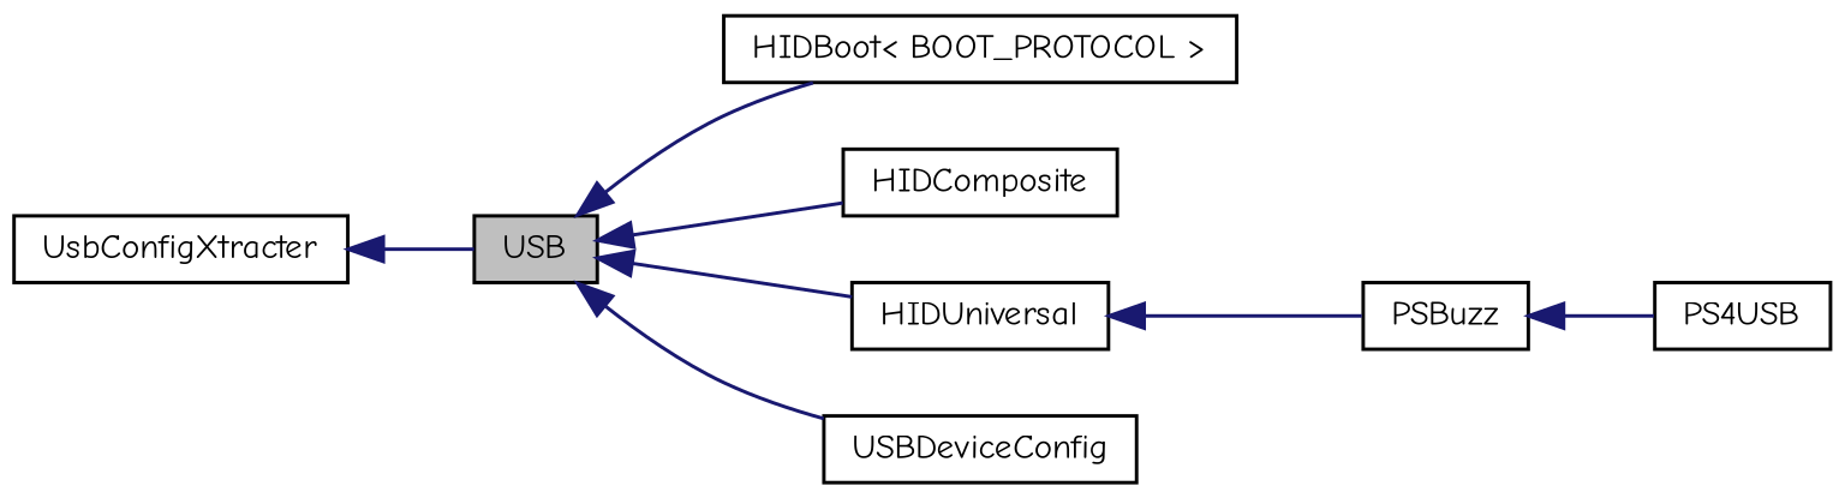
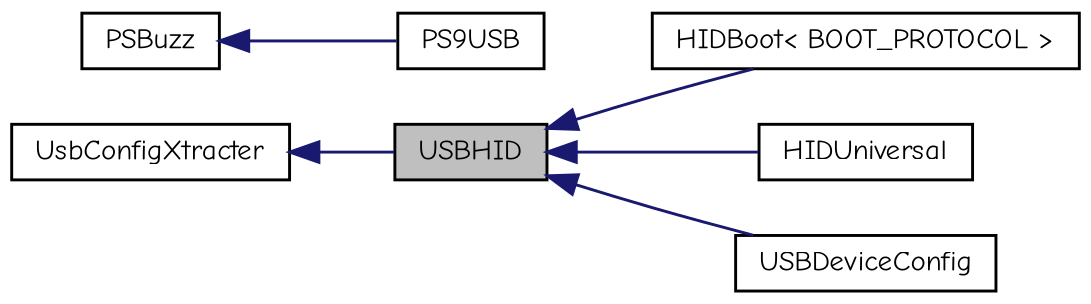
  digraph {
    fontname="Comic Neue"
    rankdir=LR
    node [color=black fillcolor=white fontname="Comic Neue" fontsize=10 shape=record style=filled]
    edge [color=midnightblue dir=back fontname="Comic Neue" fontsize=10 labelfontname=Helvetica labelfontsize=10 style=solid]
-   n1 [fillcolor=grey75 fontcolor=black height=0.2 label=USB width=0.4]
+   n1 [fillcolor=grey75 fontcolor=black height=0.2 label=USBHID width=0.4]
    n2 [height=0.2 label="HIDBoot\< BOOT_PROTOCOL \>" width=0.4]
-   n3 [height=0.2 label=HIDComposite width=0.4]
    n4 [height=0.2 label=HIDUniversal width=0.4]
    n5 [height=0.2 label=USBDeviceConfig width=0.4]
    n6 [height=0.2 label=PSBuzz width=0.4]
    n7 [height=0.2 label=UsbConfigXtracter width=0.4]
-   n8 [height=0.2 label=PS4USB width=0.4]
+   n8 [height=0.2 label=PS9USB width=0.4]
    n1 -> n2
-   n1 -> n3
    n1 -> n4
    n1 -> n5
-   n4 -> n6
    n6 -> n8
    n7 -> n1
  }
